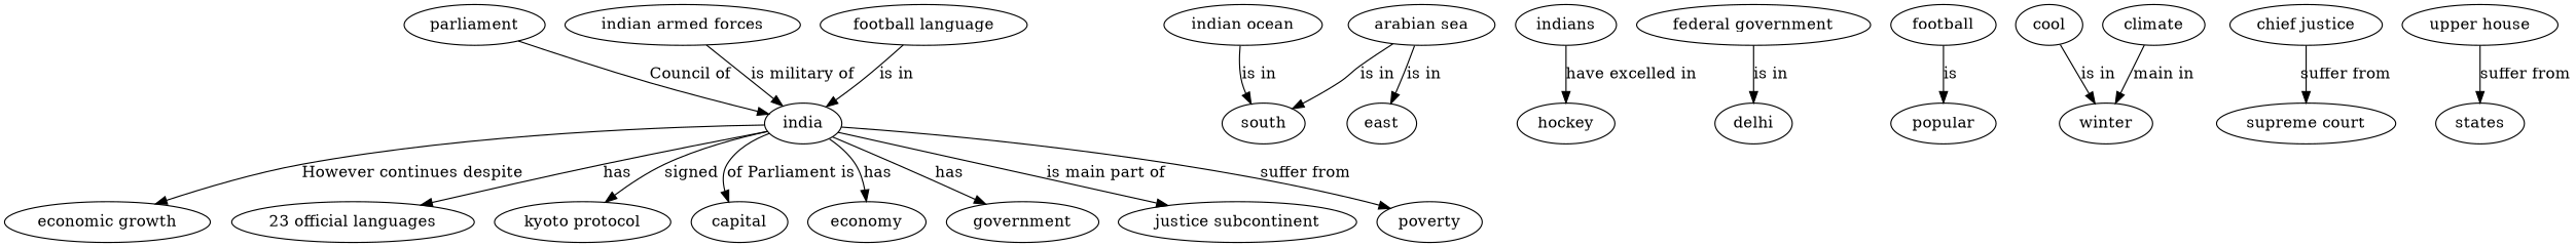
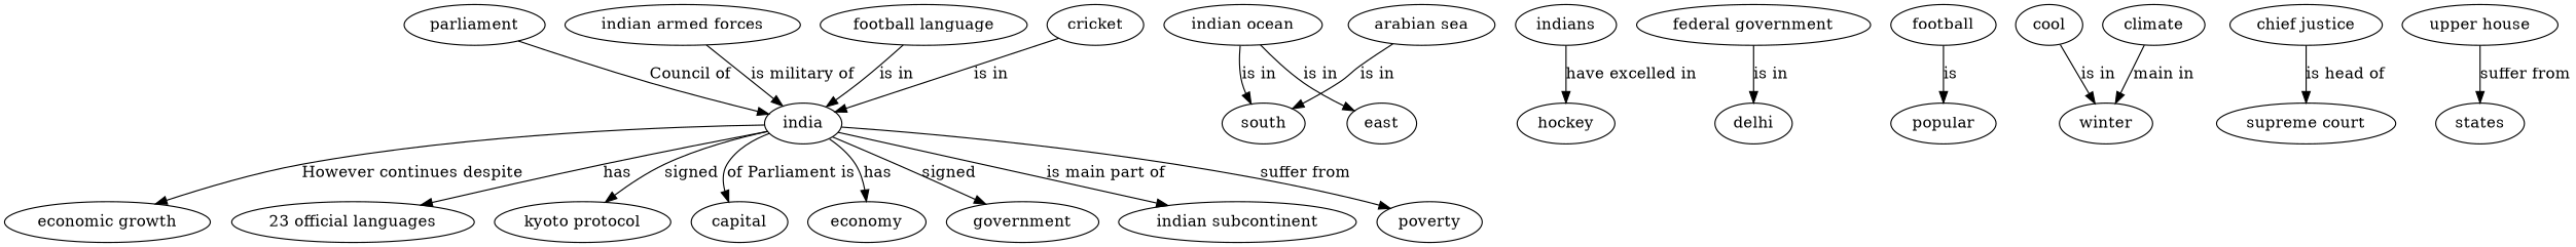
  strict digraph {
    india
    "economic growth"
    "23 official languages"
    "kyoto protocol"
    capital
    economy
    government
-   "indian subcontinent" [label="justice subcontinent"]
+   "indian subcontinent"
    poverty
    "indian ocean"
    south
    parliament
    indians
    hockey
    "indian armed forces"
    "federal government"
    delhi
    "arabian sea"
    east
    n20 [label="football language"]
+   cricket
    football
    popular
    cool
    winter
    "chief justice"
    "supreme court"
    climate
    "upper house"
    states
    india -> "economic growth" [label="However continues despite"]
    india -> "23 official languages" [label=has]
    india -> "kyoto protocol" [label=signed]
    india -> capital [label="of Parliament is"]
    india -> economy [label=has]
-   india -> government [label=has]
+   india -> government [label=signed]
    india -> "indian subcontinent" [label="is main part of"]
    india -> poverty [label="suffer from"]
    "indian ocean" -> south [label="is in"]
    parliament -> india [label="Council of"]
    indians -> hockey [label="have excelled in"]
    "indian armed forces" -> india [label="is military of"]
    "federal government" -> delhi [label="is in"]
    "arabian sea" -> south [label="is in"]
-   "arabian sea" -> east [label="is in"]
+   "indian ocean" -> east [label="is in"]
    n20 -> india [label="is in"]
+   cricket -> india [label="is in"]
    football -> popular [label=is]
    cool -> winter [label="is in"]
-   "chief justice" -> "supreme court" [label="suffer from"]
+   "chief justice" -> "supreme court" [label="is head of"]
    climate -> winter [label="main in"]
    "upper house" -> states [label="suffer from"]
  }
